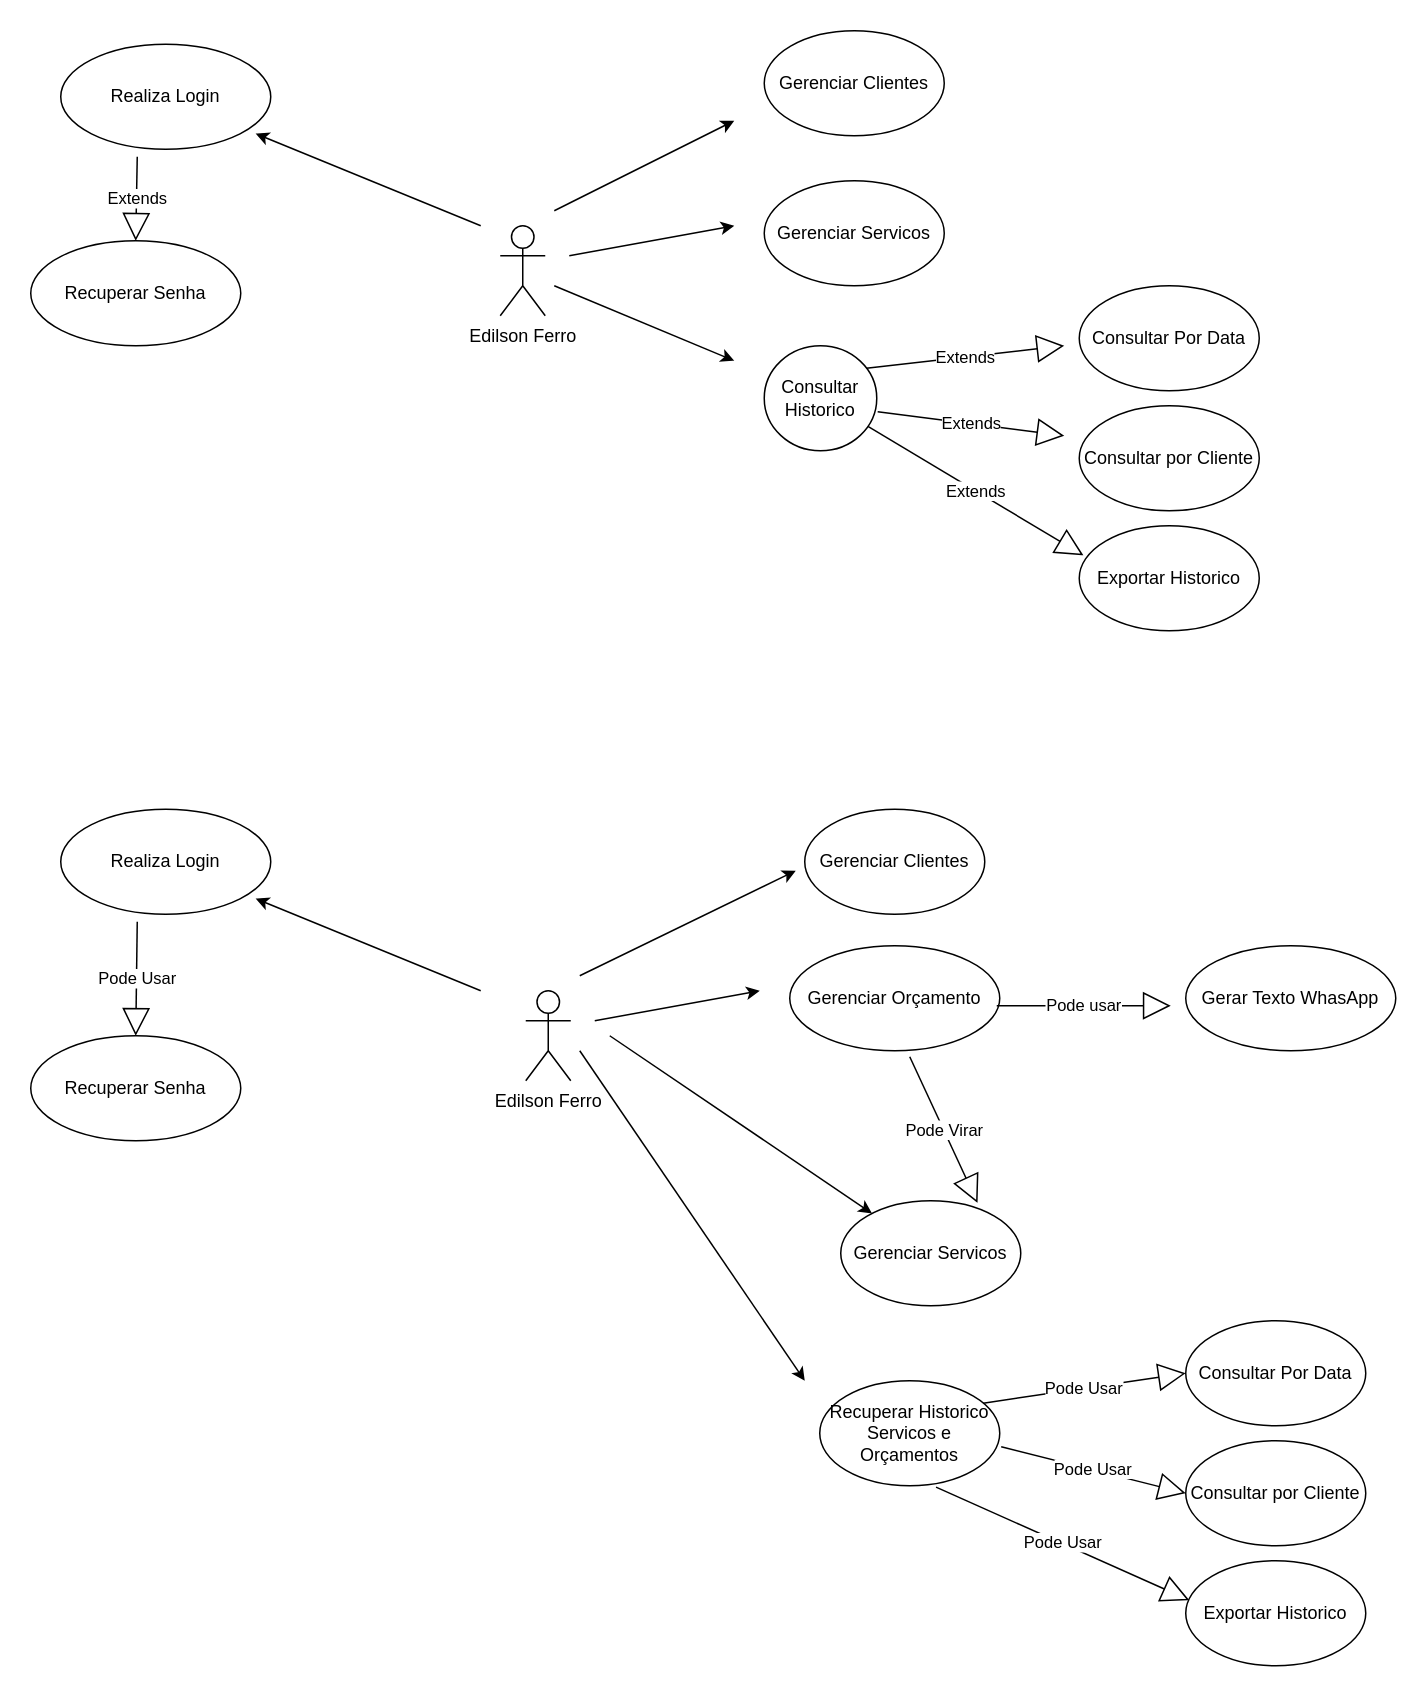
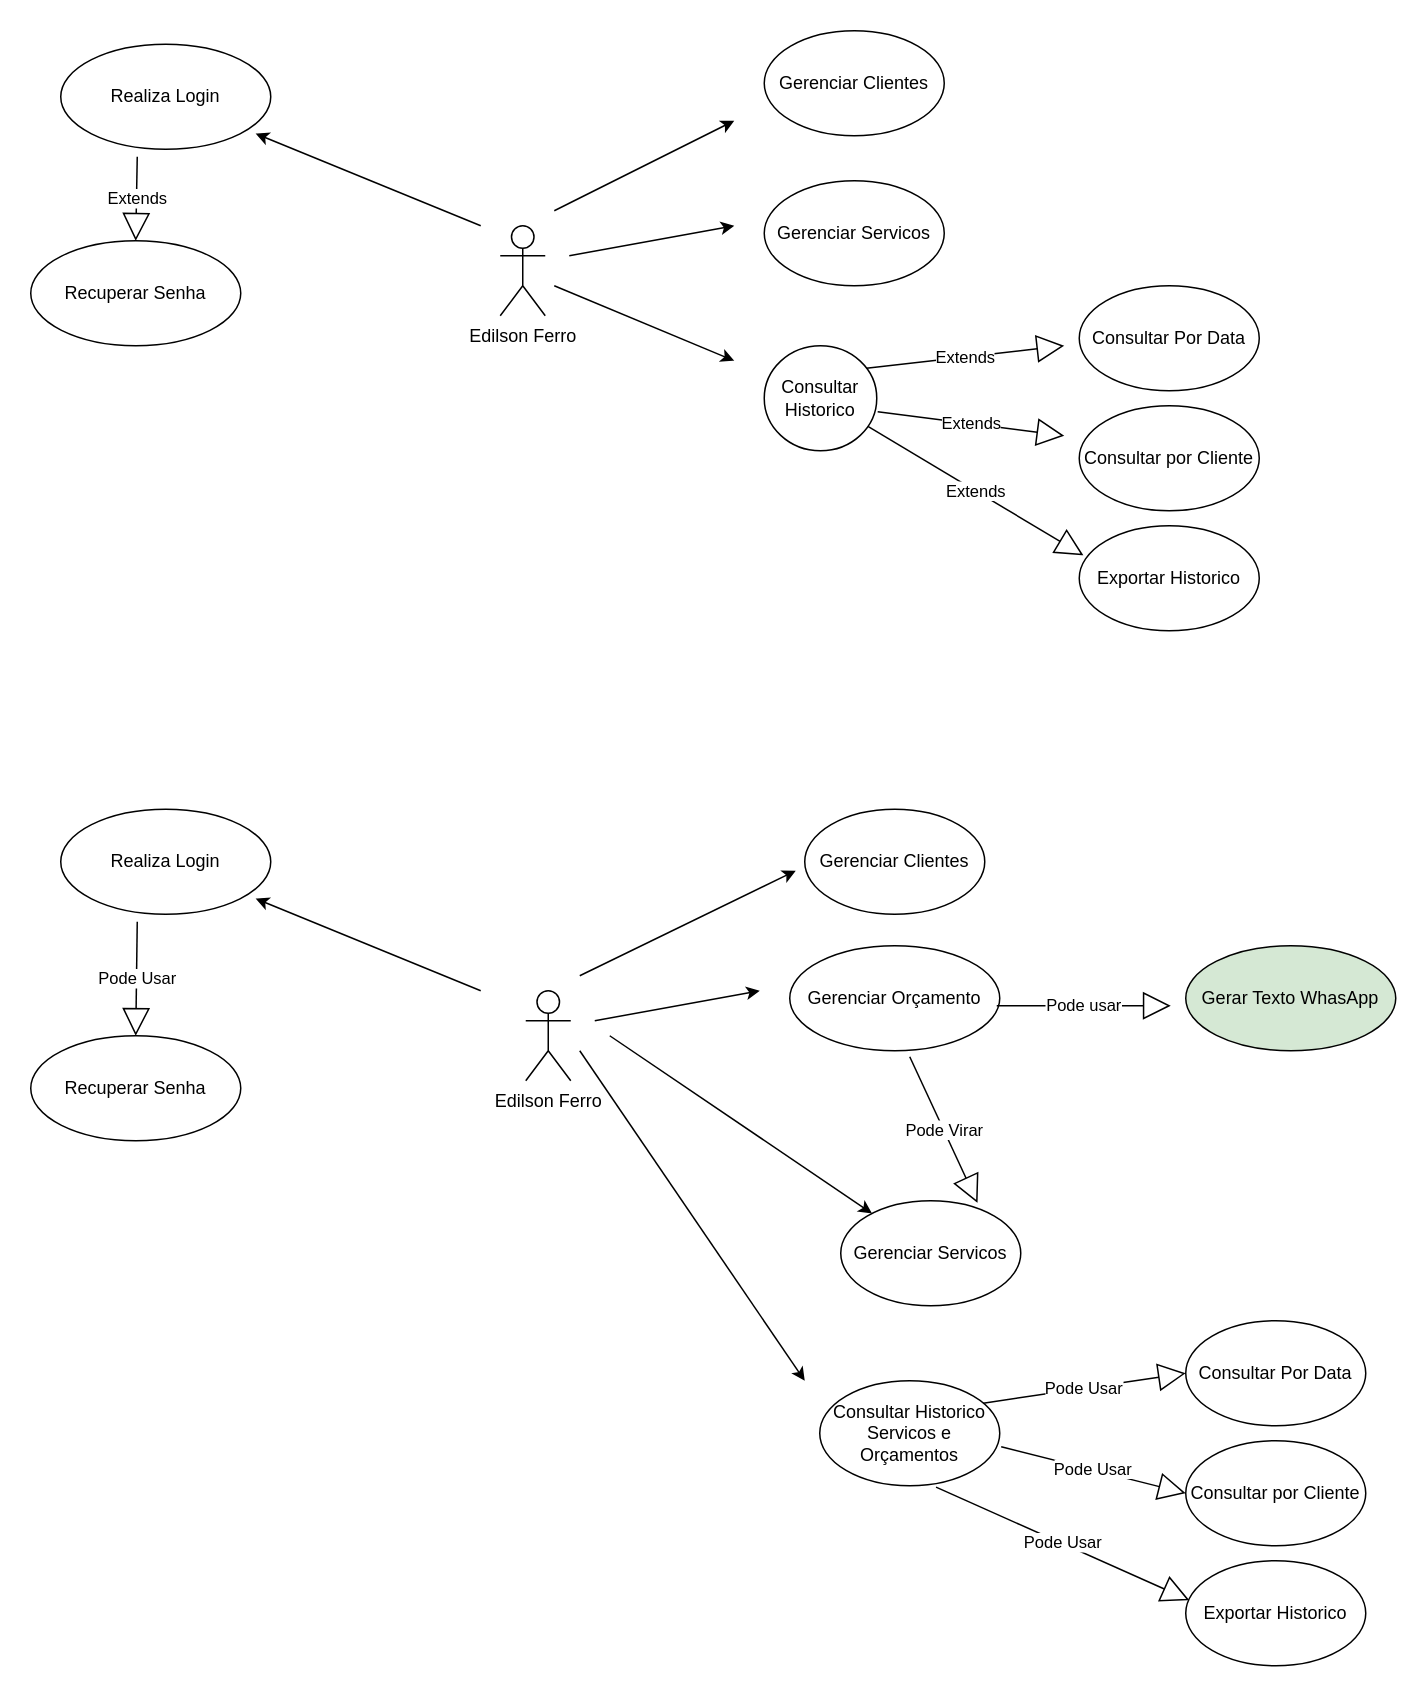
  <mxCell id="0" />
  <mxCell id="1" parent="0" />
  <mxCell id="2" value="Edilson Ferro&lt;div&gt;&lt;br&gt;&lt;/div&gt;" style="shape=umlActor;verticalLabelPosition=bottom;verticalAlign=top;html=1;outlineConnect=0;" vertex="1" parent="1"><mxGeometry x="333" y="150" width="30" height="60" as="geometry" /></mxCell>
  <mxCell id="3" value="Gerenciar Clientes" style="ellipse;whiteSpace=wrap;html=1;" vertex="1" parent="1"><mxGeometry x="509" y="20" width="120" height="70" as="geometry" /></mxCell>
  <mxCell id="4" value="Gerenciar Servicos" style="ellipse;whiteSpace=wrap;html=1;" vertex="1" parent="1"><mxGeometry x="509" y="120" width="120" height="70" as="geometry" /></mxCell>
  <mxCell id="5" value="Consultar Historico" style="ellipse;whiteSpace=wrap;html=1;" vertex="1" parent="1"><mxGeometry x="509" y="230" width="75" height="70" as="geometry" /></mxCell>
  <mxCell id="6" value="" style="endArrow=classic;html=1;rounded=0;" edge="1" parent="1"><mxGeometry width="50" height="50" relative="1" as="geometry"><mxPoint x="369" y="140" as="sourcePoint" /><mxPoint x="489" y="80" as="targetPoint" /></mxGeometry></mxCell>
  <mxCell id="7" value="" style="endArrow=classic;html=1;rounded=0;" edge="1" parent="1"><mxGeometry width="50" height="50" relative="1" as="geometry"><mxPoint x="379" y="170" as="sourcePoint" /><mxPoint x="489" y="150" as="targetPoint" /></mxGeometry></mxCell>
  <mxCell id="8" value="" style="endArrow=classic;html=1;rounded=0;" edge="1" parent="1"><mxGeometry width="50" height="50" relative="1" as="geometry"><mxPoint x="369" y="190" as="sourcePoint" /><mxPoint x="489" y="240" as="targetPoint" /></mxGeometry></mxCell>
  <mxCell id="9" value="Consultar Por Data" style="ellipse;whiteSpace=wrap;html=1;" vertex="1" parent="1"><mxGeometry x="719" y="190" width="120" height="70" as="geometry" /></mxCell>
  <mxCell id="10" value="Consultar por Cliente" style="ellipse;whiteSpace=wrap;html=1;" vertex="1" parent="1"><mxGeometry x="719" y="270" width="120" height="70" as="geometry" /></mxCell>
  <mxCell id="11" value="Extends" style="endArrow=block;endSize=16;endFill=0;html=1;rounded=0;exitX=0.908;exitY=0.214;exitDx=0;exitDy=0;exitPerimeter=0;" edge="1" parent="1" source="5"><mxGeometry width="160" relative="1" as="geometry"><mxPoint x="619" y="280" as="sourcePoint" /><mxPoint x="709" y="230" as="targetPoint" /></mxGeometry></mxCell>
  <mxCell id="12" value="Extends" style="endArrow=block;endSize=16;endFill=0;html=1;rounded=0;exitX=1.008;exitY=0.629;exitDx=0;exitDy=0;exitPerimeter=0;" edge="1" parent="1" source="5"><mxGeometry width="160" relative="1" as="geometry"><mxPoint x="628" y="255" as="sourcePoint" /><mxPoint x="709" y="290" as="targetPoint" /></mxGeometry></mxCell>
  <mxCell id="13" value="Exportar Historico" style="ellipse;whiteSpace=wrap;html=1;" vertex="1" parent="1"><mxGeometry x="719" y="350" width="120" height="70" as="geometry" /></mxCell>
  <mxCell id="14" value="Edilson Ferro&lt;div&gt;&lt;br&gt;&lt;/div&gt;" style="shape=umlActor;verticalLabelPosition=bottom;verticalAlign=top;html=1;outlineConnect=0;" vertex="1" parent="1"><mxGeometry x="350" y="660" width="30" height="60" as="geometry" /></mxCell>
  <mxCell id="15" value="Gerenciar Clientes" style="ellipse;whiteSpace=wrap;html=1;" vertex="1" parent="1"><mxGeometry x="536" y="539" width="120" height="70" as="geometry" /></mxCell>
  <mxCell id="16" value="Gerenciar Servicos" style="ellipse;whiteSpace=wrap;html=1;" vertex="1" parent="1"><mxGeometry x="560" y="800" width="120" height="70" as="geometry" /></mxCell>
- <mxCell id="17" value="Recuperar Historico Servicos e Orçamentos" style="ellipse;whiteSpace=wrap;html=1;" vertex="1" parent="1"><mxGeometry x="546" y="920" width="120" height="70" as="geometry" /></mxCell>
+ <mxCell id="17" value="Consultar Historico Servicos e Orçamentos" style="ellipse;whiteSpace=wrap;html=1;" vertex="1" parent="1"><mxGeometry x="546" y="920" width="120" height="70" as="geometry" /></mxCell>
  <mxCell id="18" value="" style="endArrow=classic;html=1;rounded=0;" edge="1" parent="1"><mxGeometry width="50" height="50" relative="1" as="geometry"><mxPoint x="386" y="650" as="sourcePoint" /><mxPoint x="530" y="580" as="targetPoint" /></mxGeometry></mxCell>
  <mxCell id="19" value="" style="endArrow=classic;html=1;rounded=0;" edge="1" parent="1"><mxGeometry width="50" height="50" relative="1" as="geometry"><mxPoint x="396" y="680" as="sourcePoint" /><mxPoint x="506" y="660" as="targetPoint" /></mxGeometry></mxCell>
  <mxCell id="20" value="" style="endArrow=classic;html=1;rounded=0;" edge="1" parent="1"><mxGeometry width="50" height="50" relative="1" as="geometry"><mxPoint x="386" y="700" as="sourcePoint" /><mxPoint x="536" y="920" as="targetPoint" /></mxGeometry></mxCell>
  <mxCell id="21" value="Consultar Por Data" style="ellipse;whiteSpace=wrap;html=1;" vertex="1" parent="1"><mxGeometry x="790" y="880" width="120" height="70" as="geometry" /></mxCell>
  <mxCell id="22" value="Consultar por Cliente" style="ellipse;whiteSpace=wrap;html=1;" vertex="1" parent="1"><mxGeometry x="790" y="960" width="120" height="70" as="geometry" /></mxCell>
  <mxCell id="23" value="Pode Usar" style="endArrow=block;endSize=16;endFill=0;html=1;rounded=0;exitX=0.908;exitY=0.214;exitDx=0;exitDy=0;exitPerimeter=0;entryX=0;entryY=0.5;entryDx=0;entryDy=0;" edge="1" parent="1" source="17" target="21"><mxGeometry width="160" relative="1" as="geometry"><mxPoint x="656" y="970" as="sourcePoint" /><mxPoint x="746" y="920" as="targetPoint" /></mxGeometry></mxCell>
  <mxCell id="24" value="Pode Usar" style="endArrow=block;endSize=16;endFill=0;html=1;rounded=0;exitX=1.008;exitY=0.629;exitDx=0;exitDy=0;exitPerimeter=0;entryX=0;entryY=0.5;entryDx=0;entryDy=0;" edge="1" parent="1" source="17" target="22"><mxGeometry width="160" relative="1" as="geometry"><mxPoint x="665" y="945" as="sourcePoint" /><mxPoint x="746" y="980" as="targetPoint" /></mxGeometry></mxCell>
  <mxCell id="25" value="Exportar Historico" style="ellipse;whiteSpace=wrap;html=1;" vertex="1" parent="1"><mxGeometry x="790" y="1040" width="120" height="70" as="geometry" /></mxCell>
  <mxCell id="26" value="Pode Usar" style="endArrow=block;endSize=16;endFill=0;html=1;rounded=0;exitX=0.646;exitY=1.013;exitDx=0;exitDy=0;exitPerimeter=0;entryX=0.019;entryY=0.375;entryDx=0;entryDy=0;entryPerimeter=0;" edge="1" parent="1" source="17" target="25"><mxGeometry width="160" relative="1" as="geometry"><mxPoint x="677" y="974" as="sourcePoint" /><mxPoint x="746" y="1050" as="targetPoint" /></mxGeometry></mxCell>
  <mxCell id="27" value="Gerenciar Orçamento" style="ellipse;whiteSpace=wrap;html=1;" vertex="1" parent="1"><mxGeometry x="526" y="630" width="140" height="70" as="geometry" /></mxCell>
  <mxCell id="28" value="" style="endArrow=classic;html=1;rounded=0;" edge="1" parent="1" target="16"><mxGeometry width="50" height="50" relative="1" as="geometry"><mxPoint x="406" y="690" as="sourcePoint" /><mxPoint x="516" y="770" as="targetPoint" /></mxGeometry></mxCell>
  <mxCell id="29" value="Pode Virar" style="endArrow=block;endSize=16;endFill=0;html=1;rounded=0;exitX=1.008;exitY=0.629;exitDx=0;exitDy=0;exitPerimeter=0;entryX=0.76;entryY=0.02;entryDx=0;entryDy=0;entryPerimeter=0;" edge="1" parent="1" target="16"><mxGeometry width="160" relative="1" as="geometry"><mxPoint x="606" y="704" as="sourcePoint" /><mxPoint x="685" y="720" as="targetPoint" /></mxGeometry></mxCell>
  <mxCell id="30" value="Realiza Login" style="ellipse;whiteSpace=wrap;html=1;" vertex="1" parent="1"><mxGeometry x="40" y="539" width="140" height="70" as="geometry" /></mxCell>
  <mxCell id="31" value="" style="endArrow=classic;html=1;rounded=0;entryX=0.928;entryY=0.851;entryDx=0;entryDy=0;entryPerimeter=0;" edge="1" parent="1" target="30"><mxGeometry width="50" height="50" relative="1" as="geometry"><mxPoint x="320" y="660" as="sourcePoint" /><mxPoint x="516" y="670" as="targetPoint" /></mxGeometry></mxCell>
  <mxCell id="32" value="Recuperar Senha" style="ellipse;whiteSpace=wrap;html=1;" vertex="1" parent="1"><mxGeometry x="20" y="690" width="140" height="70" as="geometry" /></mxCell>
  <mxCell id="33" value="Pode Usar" style="endArrow=block;endSize=16;endFill=0;html=1;rounded=0;exitX=1.008;exitY=0.629;exitDx=0;exitDy=0;exitPerimeter=0;entryX=0.5;entryY=0;entryDx=0;entryDy=0;" edge="1" parent="1" target="32"><mxGeometry width="160" relative="1" as="geometry"><mxPoint x="91" y="614" as="sourcePoint" /><mxPoint x="170" y="630" as="targetPoint" /></mxGeometry></mxCell>
  <mxCell id="34" value="Realiza Login" style="ellipse;whiteSpace=wrap;html=1;" vertex="1" parent="1"><mxGeometry x="40" y="29" width="140" height="70" as="geometry" /></mxCell>
  <mxCell id="35" value="" style="endArrow=classic;html=1;rounded=0;entryX=0.928;entryY=0.851;entryDx=0;entryDy=0;entryPerimeter=0;" edge="1" parent="1" target="34"><mxGeometry width="50" height="50" relative="1" as="geometry"><mxPoint x="320" y="150" as="sourcePoint" /><mxPoint x="516" y="160" as="targetPoint" /></mxGeometry></mxCell>
  <mxCell id="36" value="Recuperar Senha" style="ellipse;whiteSpace=wrap;html=1;" vertex="1" parent="1"><mxGeometry x="20" y="160" width="140" height="70" as="geometry" /></mxCell>
  <mxCell id="37" value="Extends" style="endArrow=block;endSize=16;endFill=0;html=1;rounded=0;exitX=1.008;exitY=0.629;exitDx=0;exitDy=0;exitPerimeter=0;entryX=0.5;entryY=0;entryDx=0;entryDy=0;" edge="1" parent="1" target="36"><mxGeometry width="160" relative="1" as="geometry"><mxPoint x="91" y="104" as="sourcePoint" /><mxPoint x="170" y="120" as="targetPoint" /></mxGeometry></mxCell>
  <mxCell id="38" value="Extends" style="endArrow=block;endSize=16;endFill=0;html=1;rounded=0;entryX=0.023;entryY=0.282;entryDx=0;entryDy=0;entryPerimeter=0;" edge="1" parent="1" source="5" target="13"><mxGeometry width="160" relative="1" as="geometry"><mxPoint x="640" y="284" as="sourcePoint" /><mxPoint x="719" y="300" as="targetPoint" /></mxGeometry></mxCell>
- <mxCell id="39" value="Gerar Texto WhasApp" style="ellipse;whiteSpace=wrap;html=1;" vertex="1" parent="1"><mxGeometry x="790" y="630" width="140" height="70" as="geometry" /></mxCell>
+ <mxCell id="39" value="Gerar Texto WhasApp" style="ellipse;whiteSpace=wrap;html=1;fillColor=#d5e8d4;" vertex="1" parent="1"><mxGeometry x="790" y="630" width="140" height="70" as="geometry" /></mxCell>
  <mxCell id="40" value="Pode usar" style="endArrow=block;endSize=16;endFill=0;html=1;rounded=0;exitX=0.908;exitY=0.214;exitDx=0;exitDy=0;exitPerimeter=0;" edge="1" parent="1"><mxGeometry width="160" relative="1" as="geometry"><mxPoint x="664" y="670" as="sourcePoint" /><mxPoint x="780" y="670" as="targetPoint" /></mxGeometry></mxCell>
